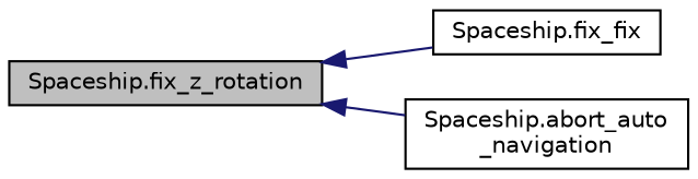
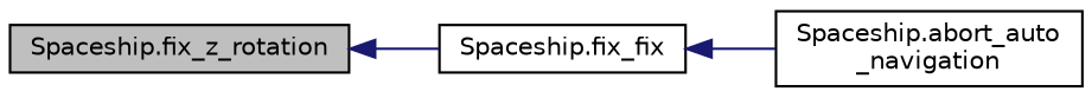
  digraph {
    rankdir=LR
    node [color=black fillcolor=white fontname=Helvetica fontsize=10 shape=record style=filled]
    edge [color=midnightblue dir=back fontname=Helvetica fontsize=10 labelfontname=Helvetica labelfontsize=10 style=solid]
    n1 [fillcolor=grey75 fontcolor=black height=0.2 label="Spaceship.fix_z_rotation" width=0.4]
    n2 [height=0.2 label="Spaceship.fix_fix" width=0.4]
    n3 [height=0.2 label="Spaceship.abort_auto\l_navigation" width=0.4]
    n1 -> n2
-   n1 -> n3
+   n2 -> n3
  }
